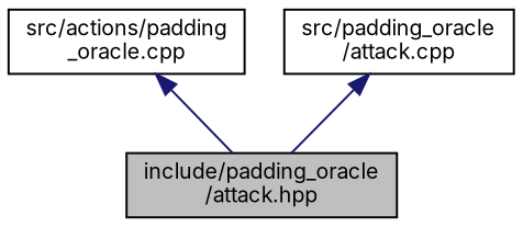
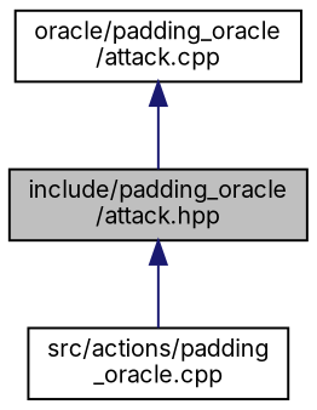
  digraph {
    fontname=Inter
    node [color=black fillcolor=white fontname=Inter fontsize=10 shape=record style=filled]
    edge [color=midnightblue dir=back fontname=Inter fontsize=10 labelfontname=Helvetica labelfontsize=10 style=solid]
    n1 [fillcolor=grey75 fontcolor=black height=0.2 label="include/padding_oracle\l/attack.hpp" width=0.4]
    n2 [height=0.2 label="src/actions/padding\l_oracle.cpp" width=0.4]
-   n3 [height=0.2 label="src/padding_oracle\l/attack.cpp" width=0.4]
-   n2 -> n1
+   n3 [height=0.2 label="oracle/padding_oracle\l/attack.cpp" width=0.4]
+   n1 -> n2
    n3 -> n1
  }
